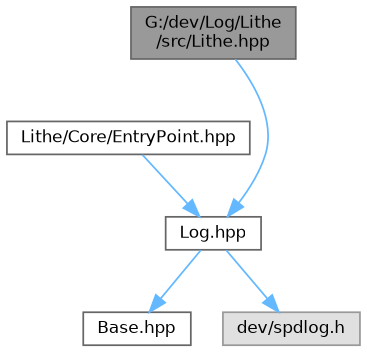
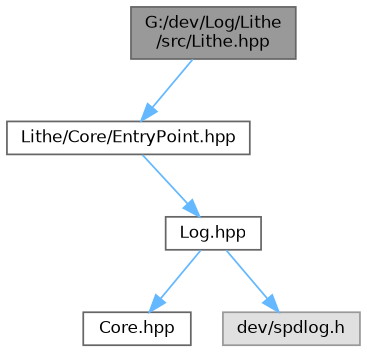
  digraph {
    node [color=grey40 fillcolor=white fontname=Helvetica fontsize=10 shape=box style=filled]
    edge [color=steelblue1 fontname=Helvetica fontsize=10 labelfontname=Helvetica labelfontsize=10 style=solid]
    n1 [color=gray40 fillcolor=grey60 fontcolor=black height=0.2 label="G:/dev/Log/Lithe\l/src/Lithe.hpp" width=0.4]
    n2 [height=0.2 label="Lithe/Core/EntryPoint.hpp" width=0.4]
    n3 [height=0.2 label="Log.hpp" width=0.4]
-   n4 [height=0.2 label="Base.hpp" width=0.4]
+   n4 [height=0.2 label="Core.hpp" width=0.4]
    n5 [color=grey60 fillcolor="#E0E0E0" height=0.2 label="dev/spdlog.h" width=0.4]
-   n1 -> n3
+   n1 -> n2
    n2 -> n3
    n3 -> n4
    n3 -> n5
  }
